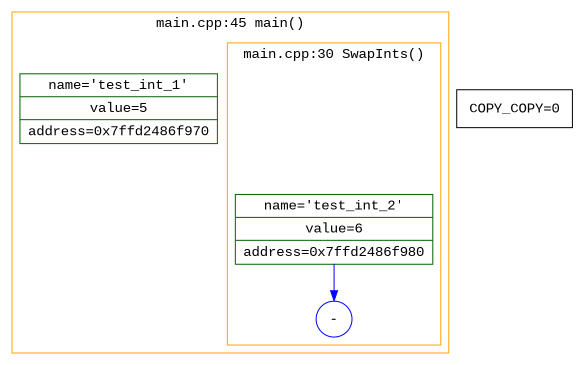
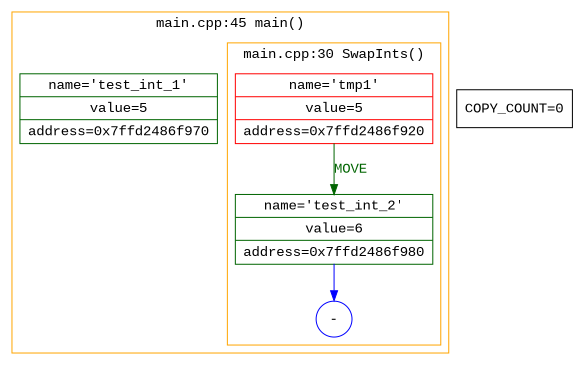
  digraph {
    fontname="Liberation Mono"
    node [color=darkgreen fontname="Liberation Mono" shape=record]
    edge [fontname="Liberation Mono"]
    n1 [label="{name='test_int_2'|value=6|address=0x7ffd2486f980}"]
    n2 [color=blue label="-" shape=circle]
+   n3 [color=red label="{name='tmp1'|value=5|address=0x7ffd2486f920}"]
    n4 [label="{name='test_int_1'|value=5|address=0x7ffd2486f970}"]
-   n5 [label="COPY_COPY=0" color=""]
+   n5 [label="COPY_COUNT=0" color=""]
    subgraph cluster_1 {
      color=orange
      label="main.cpp:45 main()"
      n4
      subgraph cluster_2 {
        color=orange
        label="main.cpp:30 SwapInts()"
        n1
        n2
+       n3
      }
    }
    subgraph sub_3 {
      label="..."
      n5
    }
    n1 -> n2 [color=blue]
+   n3 -> n1 [color=darkgreen fontcolor=darkgreen label=MOVE]
  }
